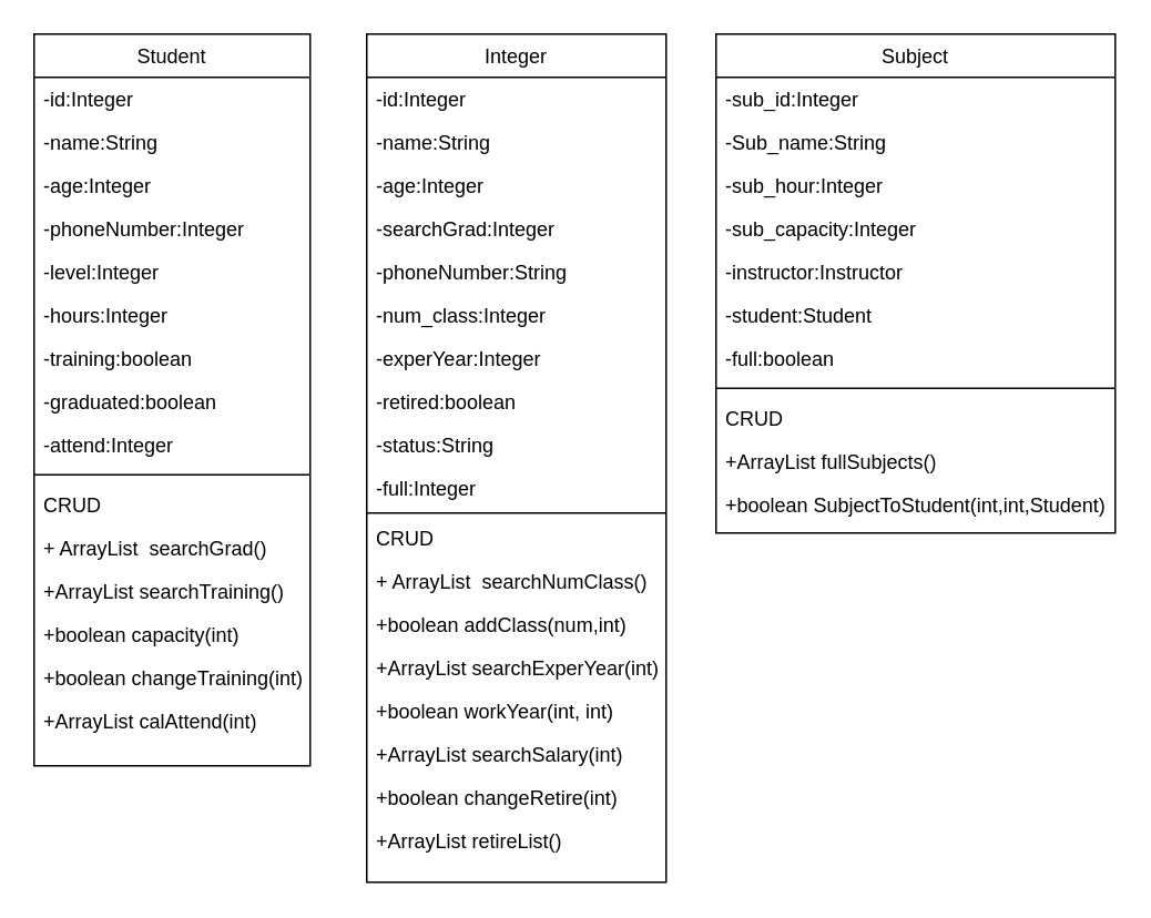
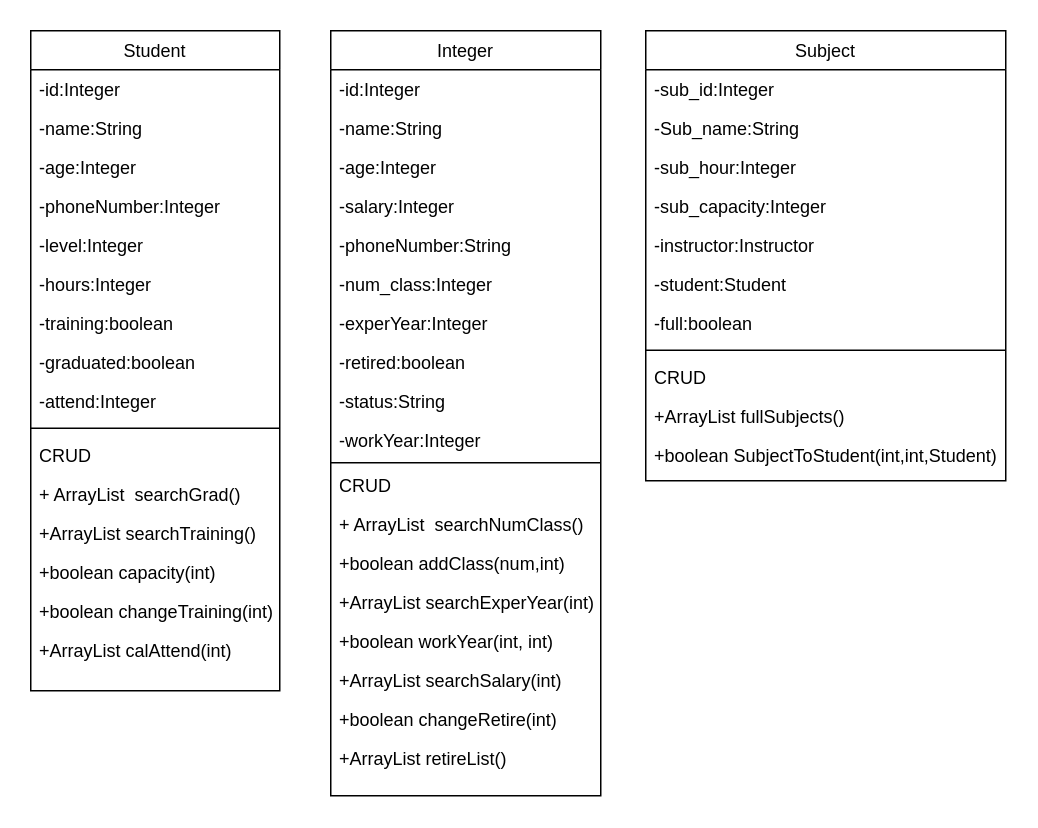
  <mxCell id="0" />
  <mxCell id="1" parent="0" />
  <mxCell id="2" value="Student" style="swimlane;fontStyle=0;align=center;verticalAlign=top;childLayout=stackLayout;horizontal=1;startSize=26;horizontalStack=0;resizeParent=1;resizeLast=0;collapsible=1;marginBottom=0;rounded=0;shadow=0;strokeWidth=1;" parent="1" vertex="1"><mxGeometry x="20" width="166" height="440" as="geometry" y="20"><mxRectangle x="550" y="140" width="160" height="26" as="alternateBounds" /></mxGeometry></mxCell>
  <mxCell id="3" value="-id:Integer" style="text;align=left;verticalAlign=top;spacingLeft=4;spacingRight=4;overflow=hidden;rotatable=0;points=[[0,0.5],[1,0.5]];portConstraint=eastwest;" parent="2" vertex="1"><mxGeometry y="26" width="166" height="26" as="geometry" /></mxCell>
  <mxCell id="4" value="-name:String" style="text;align=left;verticalAlign=top;spacingLeft=4;spacingRight=4;overflow=hidden;rotatable=0;points=[[0,0.5],[1,0.5]];portConstraint=eastwest;rounded=0;shadow=0;html=0;" parent="2" vertex="1"><mxGeometry y="52" width="166" height="26" as="geometry" /></mxCell>
  <mxCell id="5" value="-age:Integer" style="text;align=left;verticalAlign=top;spacingLeft=4;spacingRight=4;overflow=hidden;rotatable=0;points=[[0,0.5],[1,0.5]];portConstraint=eastwest;rounded=0;shadow=0;html=0;" parent="2" vertex="1"><mxGeometry y="78" width="166" height="26" as="geometry" /></mxCell>
  <mxCell id="6" value="-phoneNumber:Integer" style="text;align=left;verticalAlign=top;spacingLeft=4;spacingRight=4;overflow=hidden;rotatable=0;points=[[0,0.5],[1,0.5]];portConstraint=eastwest;rounded=0;shadow=0;html=0;" parent="2" vertex="1"><mxGeometry y="104" width="166" height="26" as="geometry" /></mxCell>
  <mxCell id="7" value="-level:Integer" style="text;align=left;verticalAlign=top;spacingLeft=4;spacingRight=4;overflow=hidden;rotatable=0;points=[[0,0.5],[1,0.5]];portConstraint=eastwest;rounded=0;shadow=0;html=0;" vertex="1" parent="2"><mxGeometry y="130" width="166" height="26" as="geometry" /></mxCell>
  <mxCell id="8" value="-hours:Integer" style="text;align=left;verticalAlign=top;spacingLeft=4;spacingRight=4;overflow=hidden;rotatable=0;points=[[0,0.5],[1,0.5]];portConstraint=eastwest;rounded=0;shadow=0;html=0;" vertex="1" parent="2"><mxGeometry y="156" width="166" height="26" as="geometry" /></mxCell>
  <mxCell id="9" value="-training:boolean" style="text;align=left;verticalAlign=top;spacingLeft=4;spacingRight=4;overflow=hidden;rotatable=0;points=[[0,0.5],[1,0.5]];portConstraint=eastwest;rounded=0;shadow=0;html=0;" vertex="1" parent="2"><mxGeometry y="182" width="166" height="26" as="geometry" /></mxCell>
  <mxCell id="10" value="-graduated:boolean" style="text;align=left;verticalAlign=top;spacingLeft=4;spacingRight=4;overflow=hidden;rotatable=0;points=[[0,0.5],[1,0.5]];portConstraint=eastwest;rounded=0;shadow=0;html=0;" vertex="1" parent="2"><mxGeometry y="208" width="166" height="26" as="geometry" /></mxCell>
  <mxCell id="11" value="-attend:Integer" style="text;align=left;verticalAlign=top;spacingLeft=4;spacingRight=4;overflow=hidden;rotatable=0;points=[[0,0.5],[1,0.5]];portConstraint=eastwest;rounded=0;shadow=0;html=0;" vertex="1" parent="2"><mxGeometry y="234" width="166" height="26" as="geometry" /></mxCell>
  <mxCell id="12" value="" style="line;html=1;strokeWidth=1;align=left;verticalAlign=middle;spacingTop=-1;spacingLeft=3;spacingRight=3;rotatable=0;labelPosition=right;points=[];portConstraint=eastwest;" parent="2" vertex="1"><mxGeometry y="260" width="166" height="10" as="geometry" /></mxCell>
  <mxCell id="13" value="CRUD" style="text;align=left;verticalAlign=top;spacingLeft=4;spacingRight=4;overflow=hidden;rotatable=0;points=[[0,0.5],[1,0.5]];portConstraint=eastwest;" parent="2" vertex="1"><mxGeometry y="270" width="166" height="26" as="geometry" /></mxCell>
  <mxCell id="14" value="+ ArrayList  searchGrad()" style="text;align=left;verticalAlign=top;spacingLeft=4;spacingRight=4;overflow=hidden;rotatable=0;points=[[0,0.5],[1,0.5]];portConstraint=eastwest;" parent="2" vertex="1"><mxGeometry y="296" width="166" height="26" as="geometry" /></mxCell>
  <mxCell id="15" value="+ArrayList searchTraining()" style="text;align=left;verticalAlign=top;spacingLeft=4;spacingRight=4;overflow=hidden;rotatable=0;points=[[0,0.5],[1,0.5]];portConstraint=eastwest;" vertex="1" parent="2"><mxGeometry y="322" width="166" height="26" as="geometry" /></mxCell>
  <mxCell id="16" value="+boolean capacity(int)" style="text;align=left;verticalAlign=top;spacingLeft=4;spacingRight=4;overflow=hidden;rotatable=0;points=[[0,0.5],[1,0.5]];portConstraint=eastwest;" vertex="1" parent="2"><mxGeometry y="348" width="166" height="26" as="geometry" /></mxCell>
  <mxCell id="17" value="+boolean changeTraining(int)" style="text;align=left;verticalAlign=top;spacingLeft=4;spacingRight=4;overflow=hidden;rotatable=0;points=[[0,0.5],[1,0.5]];portConstraint=eastwest;" vertex="1" parent="2"><mxGeometry y="374" width="166" height="26" as="geometry" /></mxCell>
  <mxCell id="18" value="+ArrayList calAttend(int)" style="text;align=left;verticalAlign=top;spacingLeft=4;spacingRight=4;overflow=hidden;rotatable=0;points=[[0,0.5],[1,0.5]];portConstraint=eastwest;" vertex="1" parent="2"><mxGeometry y="400" width="166" height="26" as="geometry" /></mxCell>
  <mxCell id="19" value="Integer" style="swimlane;fontStyle=0;align=center;verticalAlign=top;childLayout=stackLayout;horizontal=1;startSize=26;horizontalStack=0;resizeParent=1;resizeLast=0;collapsible=1;marginBottom=0;rounded=0;shadow=0;strokeWidth=1;" vertex="1" parent="1"><mxGeometry x="220" width="180" height="510" as="geometry" y="20"><mxRectangle x="550" y="140" width="160" height="26" as="alternateBounds" /></mxGeometry></mxCell>
  <mxCell id="20" value="-id:Integer" style="text;align=left;verticalAlign=top;spacingLeft=4;spacingRight=4;overflow=hidden;rotatable=0;points=[[0,0.5],[1,0.5]];portConstraint=eastwest;" vertex="1" parent="19"><mxGeometry y="26" width="180" height="26" as="geometry" /></mxCell>
  <mxCell id="21" value="-name:String" style="text;align=left;verticalAlign=top;spacingLeft=4;spacingRight=4;overflow=hidden;rotatable=0;points=[[0,0.5],[1,0.5]];portConstraint=eastwest;rounded=0;shadow=0;html=0;" vertex="1" parent="19"><mxGeometry y="52" width="180" height="26" as="geometry" /></mxCell>
  <mxCell id="22" value="-age:Integer" style="text;align=left;verticalAlign=top;spacingLeft=4;spacingRight=4;overflow=hidden;rotatable=0;points=[[0,0.5],[1,0.5]];portConstraint=eastwest;rounded=0;shadow=0;html=0;" vertex="1" parent="19"><mxGeometry y="78" width="180" height="26" as="geometry" /></mxCell>
- <mxCell id="23" value="-searchGrad:Integer" style="text;align=left;verticalAlign=top;spacingLeft=4;spacingRight=4;overflow=hidden;rotatable=0;points=[[0,0.5],[1,0.5]];portConstraint=eastwest;rounded=0;shadow=0;html=0;" vertex="1" parent="19"><mxGeometry y="104" width="180" height="26" as="geometry" /></mxCell>
+ <mxCell id="23" value="-salary:Integer" style="text;align=left;verticalAlign=top;spacingLeft=4;spacingRight=4;overflow=hidden;rotatable=0;points=[[0,0.5],[1,0.5]];portConstraint=eastwest;rounded=0;shadow=0;html=0;" vertex="1" parent="19"><mxGeometry y="104" width="180" height="26" as="geometry" /></mxCell>
  <mxCell id="24" value="-phoneNumber:String" style="text;align=left;verticalAlign=top;spacingLeft=4;spacingRight=4;overflow=hidden;rotatable=0;points=[[0,0.5],[1,0.5]];portConstraint=eastwest;rounded=0;shadow=0;html=0;" vertex="1" parent="19"><mxGeometry y="130" width="180" height="26" as="geometry" /></mxCell>
  <mxCell id="25" value="-num_class:Integer" style="text;align=left;verticalAlign=top;spacingLeft=4;spacingRight=4;overflow=hidden;rotatable=0;points=[[0,0.5],[1,0.5]];portConstraint=eastwest;rounded=0;shadow=0;html=0;" vertex="1" parent="19"><mxGeometry y="156" width="180" height="26" as="geometry" /></mxCell>
  <mxCell id="26" value="-experYear:Integer" style="text;align=left;verticalAlign=top;spacingLeft=4;spacingRight=4;overflow=hidden;rotatable=0;points=[[0,0.5],[1,0.5]];portConstraint=eastwest;rounded=0;shadow=0;html=0;" vertex="1" parent="19"><mxGeometry y="182" width="180" height="26" as="geometry" /></mxCell>
  <mxCell id="27" value="-retired:boolean" style="text;align=left;verticalAlign=top;spacingLeft=4;spacingRight=4;overflow=hidden;rotatable=0;points=[[0,0.5],[1,0.5]];portConstraint=eastwest;rounded=0;shadow=0;html=0;" vertex="1" parent="19"><mxGeometry y="208" width="180" height="26" as="geometry" /></mxCell>
  <mxCell id="28" value="-status:String" style="text;align=left;verticalAlign=top;spacingLeft=4;spacingRight=4;overflow=hidden;rotatable=0;points=[[0,0.5],[1,0.5]];portConstraint=eastwest;rounded=0;shadow=0;html=0;" vertex="1" parent="19"><mxGeometry y="234" width="180" height="26" as="geometry" /></mxCell>
- <mxCell id="29" value="-full:Integer" style="text;align=left;verticalAlign=top;spacingLeft=4;spacingRight=4;overflow=hidden;rotatable=0;points=[[0,0.5],[1,0.5]];portConstraint=eastwest;rounded=0;shadow=0;html=0;" vertex="1" parent="19"><mxGeometry y="260" width="180" height="26" as="geometry" /></mxCell>
+ <mxCell id="29" value="-workYear:Integer" style="text;align=left;verticalAlign=top;spacingLeft=4;spacingRight=4;overflow=hidden;rotatable=0;points=[[0,0.5],[1,0.5]];portConstraint=eastwest;rounded=0;shadow=0;html=0;" vertex="1" parent="19"><mxGeometry y="260" width="180" height="26" as="geometry" /></mxCell>
  <mxCell id="30" value="" style="line;html=1;strokeWidth=1;align=left;verticalAlign=middle;spacingTop=-1;spacingLeft=3;spacingRight=3;rotatable=0;labelPosition=right;points=[];portConstraint=eastwest;" vertex="1" parent="19"><mxGeometry y="286" width="180" height="4" as="geometry" /></mxCell>
  <mxCell id="31" value="CRUD" style="text;align=left;verticalAlign=top;spacingLeft=4;spacingRight=4;overflow=hidden;rotatable=0;points=[[0,0.5],[1,0.5]];portConstraint=eastwest;" vertex="1" parent="19"><mxGeometry y="290" width="180" height="26" as="geometry" /></mxCell>
  <mxCell id="32" value="+ ArrayList  searchNumClass()" style="text;align=left;verticalAlign=top;spacingLeft=4;spacingRight=4;overflow=hidden;rotatable=0;points=[[0,0.5],[1,0.5]];portConstraint=eastwest;" vertex="1" parent="19"><mxGeometry y="316" width="180" height="26" as="geometry" /></mxCell>
  <mxCell id="33" value="+boolean addClass(num,int)" style="text;align=left;verticalAlign=top;spacingLeft=4;spacingRight=4;overflow=hidden;rotatable=0;points=[[0,0.5],[1,0.5]];portConstraint=eastwest;" vertex="1" parent="19"><mxGeometry y="342" width="180" height="26" as="geometry" /></mxCell>
  <mxCell id="34" value="+ArrayList searchExperYear(int)" style="text;align=left;verticalAlign=top;spacingLeft=4;spacingRight=4;overflow=hidden;rotatable=0;points=[[0,0.5],[1,0.5]];portConstraint=eastwest;" vertex="1" parent="19"><mxGeometry y="368" width="180" height="26" as="geometry" /></mxCell>
  <mxCell id="35" value="+boolean workYear(int, int)" style="text;align=left;verticalAlign=top;spacingLeft=4;spacingRight=4;overflow=hidden;rotatable=0;points=[[0,0.5],[1,0.5]];portConstraint=eastwest;" vertex="1" parent="19"><mxGeometry y="394" width="180" height="26" as="geometry" /></mxCell>
  <mxCell id="36" value="+ArrayList searchSalary(int)" style="text;align=left;verticalAlign=top;spacingLeft=4;spacingRight=4;overflow=hidden;rotatable=0;points=[[0,0.5],[1,0.5]];portConstraint=eastwest;" vertex="1" parent="19"><mxGeometry y="420" width="180" height="26" as="geometry" /></mxCell>
  <mxCell id="37" value="+boolean changeRetire(int)" style="text;align=left;verticalAlign=top;spacingLeft=4;spacingRight=4;overflow=hidden;rotatable=0;points=[[0,0.5],[1,0.5]];portConstraint=eastwest;" vertex="1" parent="19"><mxGeometry y="446" width="180" height="26" as="geometry" /></mxCell>
  <mxCell id="38" value="+ArrayList retireList()" style="text;align=left;verticalAlign=top;spacingLeft=4;spacingRight=4;overflow=hidden;rotatable=0;points=[[0,0.5],[1,0.5]];portConstraint=eastwest;" vertex="1" parent="19"><mxGeometry y="472" width="180" height="26" as="geometry" /></mxCell>
  <mxCell id="39" value="Subject" style="swimlane;fontStyle=0;align=center;verticalAlign=top;childLayout=stackLayout;horizontal=1;startSize=26;horizontalStack=0;resizeParent=1;resizeLast=0;collapsible=1;marginBottom=0;rounded=0;shadow=0;strokeWidth=1;" vertex="1" parent="1"><mxGeometry x="430" width="240" height="300" as="geometry" y="20"><mxRectangle x="550" y="140" width="160" height="26" as="alternateBounds" /></mxGeometry></mxCell>
  <mxCell id="40" value="-sub_id:Integer" style="text;align=left;verticalAlign=top;spacingLeft=4;spacingRight=4;overflow=hidden;rotatable=0;points=[[0,0.5],[1,0.5]];portConstraint=eastwest;" vertex="1" parent="39"><mxGeometry y="26" width="240" height="26" as="geometry" /></mxCell>
  <mxCell id="41" value="-Sub_name:String" style="text;align=left;verticalAlign=top;spacingLeft=4;spacingRight=4;overflow=hidden;rotatable=0;points=[[0,0.5],[1,0.5]];portConstraint=eastwest;rounded=0;shadow=0;html=0;" vertex="1" parent="39"><mxGeometry y="52" width="240" height="26" as="geometry" /></mxCell>
  <mxCell id="42" value="-sub_hour:Integer" style="text;align=left;verticalAlign=top;spacingLeft=4;spacingRight=4;overflow=hidden;rotatable=0;points=[[0,0.5],[1,0.5]];portConstraint=eastwest;rounded=0;shadow=0;html=0;" vertex="1" parent="39"><mxGeometry y="78" width="240" height="26" as="geometry" /></mxCell>
  <mxCell id="43" value="-sub_capacity:Integer" style="text;align=left;verticalAlign=top;spacingLeft=4;spacingRight=4;overflow=hidden;rotatable=0;points=[[0,0.5],[1,0.5]];portConstraint=eastwest;rounded=0;shadow=0;html=0;" vertex="1" parent="39"><mxGeometry y="104" width="240" height="26" as="geometry" /></mxCell>
  <mxCell id="44" value="-instructor:Instructor" style="text;align=left;verticalAlign=top;spacingLeft=4;spacingRight=4;overflow=hidden;rotatable=0;points=[[0,0.5],[1,0.5]];portConstraint=eastwest;rounded=0;shadow=0;html=0;" vertex="1" parent="39"><mxGeometry y="130" width="240" height="26" as="geometry" /></mxCell>
  <mxCell id="45" value="-student:Student" style="text;align=left;verticalAlign=top;spacingLeft=4;spacingRight=4;overflow=hidden;rotatable=0;points=[[0,0.5],[1,0.5]];portConstraint=eastwest;rounded=0;shadow=0;html=0;" vertex="1" parent="39"><mxGeometry y="156" width="240" height="26" as="geometry" /></mxCell>
  <mxCell id="46" value="-full:boolean" style="text;align=left;verticalAlign=top;spacingLeft=4;spacingRight=4;overflow=hidden;rotatable=0;points=[[0,0.5],[1,0.5]];portConstraint=eastwest;rounded=0;shadow=0;html=0;" vertex="1" parent="39"><mxGeometry y="182" width="240" height="26" as="geometry" /></mxCell>
  <mxCell id="47" value="" style="line;html=1;strokeWidth=1;align=left;verticalAlign=middle;spacingTop=-1;spacingLeft=3;spacingRight=3;rotatable=0;labelPosition=right;points=[];portConstraint=eastwest;" vertex="1" parent="39"><mxGeometry y="208" width="240" height="10" as="geometry" /></mxCell>
  <mxCell id="48" value="CRUD" style="text;align=left;verticalAlign=top;spacingLeft=4;spacingRight=4;overflow=hidden;rotatable=0;points=[[0,0.5],[1,0.5]];portConstraint=eastwest;" vertex="1" parent="39"><mxGeometry y="218" width="240" height="26" as="geometry" /></mxCell>
  <mxCell id="49" value="+ArrayList fullSubjects()" style="text;align=left;verticalAlign=top;spacingLeft=4;spacingRight=4;overflow=hidden;rotatable=0;points=[[0,0.5],[1,0.5]];portConstraint=eastwest;rounded=0;shadow=0;html=0;" vertex="1" parent="39"><mxGeometry y="244" width="240" height="26" as="geometry" /></mxCell>
  <mxCell id="50" value="+boolean SubjectToStudent(int,int,Student)" style="text;align=left;verticalAlign=top;spacingLeft=4;spacingRight=4;overflow=hidden;rotatable=0;points=[[0,0.5],[1,0.5]];portConstraint=eastwest;rounded=0;shadow=0;html=0;" vertex="1" parent="39"><mxGeometry y="270" width="240" height="26" as="geometry" /></mxCell>
